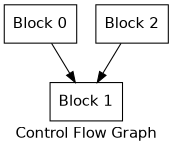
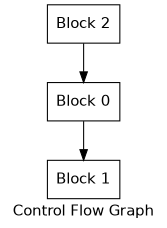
  digraph {
    fontname="DejaVu Sans"
    label="Control Flow Graph"
    node [fontname="DejaVu Sans" shape=record]
    edge [fontname="DejaVu Sans"]
    n1 [label="{Block 0}"]
    n2 [label="{Block 1}"]
    n3 [label="{Block 2}"]
    n1 -> n2
-   n3 -> n2
+   n3 -> n1
  }
